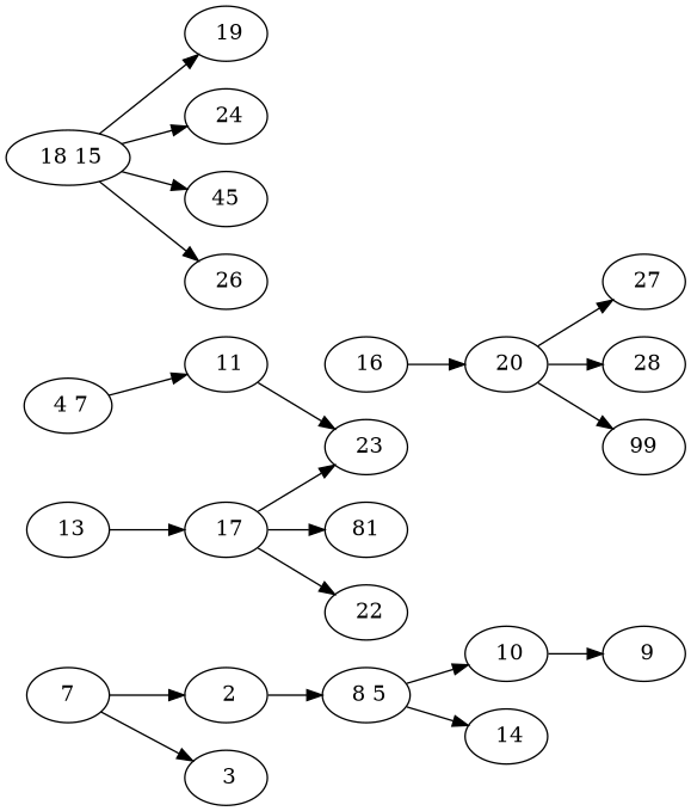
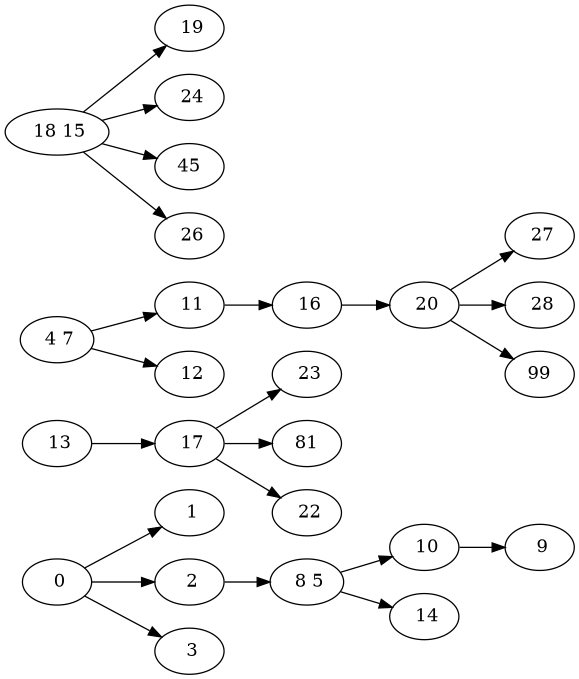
  digraph {
    fontname="DejaVu Serif"
    rankdir=LR
    node [fontname="DejaVu Serif"]
    edge [fontname="DejaVu Serif"]
-   " 0" [label=7]
+   " 0"
+   " 1"
    " 2"
    " 3"
    " 8 5"
    " 4 7"
    " 11"
+   " 12"
    " 10"
    " 14"
    " 16"
    " 13"
    " 17"
    " 9"
    " 20"
    " 18 15"
    " 19"
    " 24"
    n19 [label=45]
    " 26"
    n21 [label=81]
    " 22"
    " 23"
    " 27"
    " 28"
    n26 [label=99]
+   " 0" -> " 1"
    " 0" -> " 2"
    " 0" -> " 3"
    " 2" -> " 8 5"
    " 8 5" -> " 10"
    " 8 5" -> " 14"
    " 4 7" -> " 11"
-   " 11" -> " 23"
+   " 4 7" -> " 12"
+   " 11" -> " 16"
    " 10" -> " 9"
    " 16" -> " 20"
    " 13" -> " 17"
    " 17" -> n21
    " 17" -> " 22"
    " 17" -> " 23"
    " 20" -> " 27"
    " 20" -> " 28"
    " 20" -> n26
    " 18 15" -> " 19"
    " 18 15" -> " 24"
    " 18 15" -> n19
    " 18 15" -> " 26"
  }
